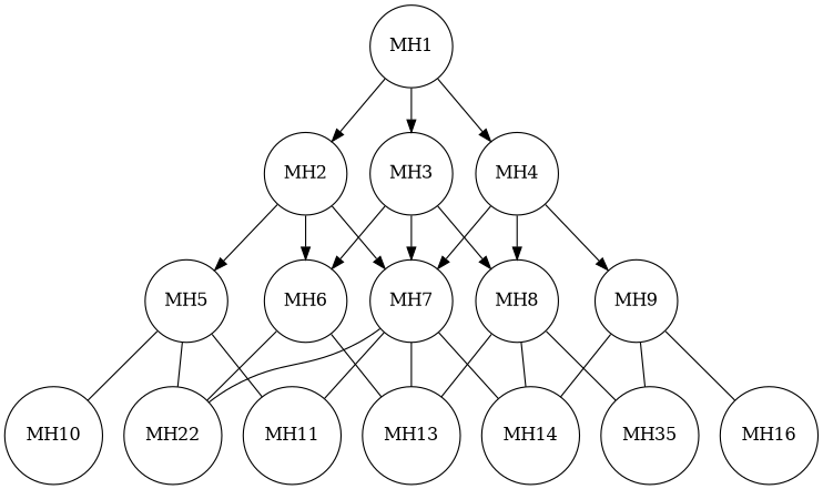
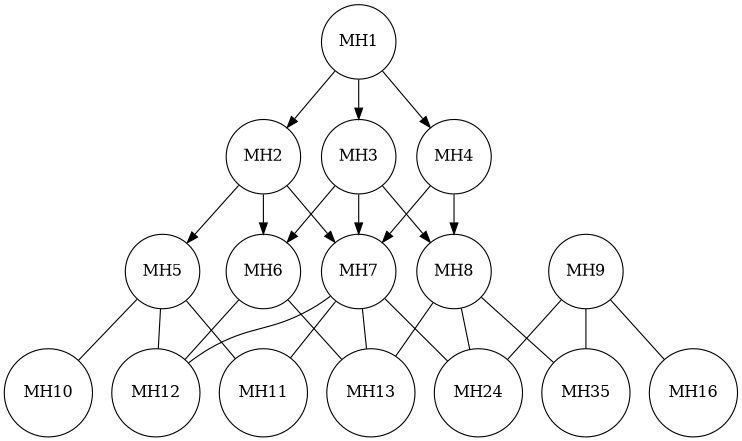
  digraph {
    node [color=black shape=circle]
    edge [dir=none]
    MH1
    MH2
    MH3
    MH4
    MH5
    MH6
    MH7
    MH8
    MH9
    MH10
    MH11
-   MH12 [label=MH22]
+   MH12
    MH13
-   MH14
+   MH14 [label=MH24]
    n15 [label=MH35]
    MH16
    MH1 -> MH2 [dir=""]
    MH1 -> MH3 [dir=""]
    MH1 -> MH4 [dir=""]
    MH2 -> MH5 [dir=""]
    MH2 -> MH6 [dir=""]
    MH2 -> MH7 [dir=""]
    MH3 -> MH6 [dir=""]
    MH3 -> MH7 [dir=""]
    MH3 -> MH8 [dir=""]
    MH4 -> MH7 [dir=""]
    MH4 -> MH8 [dir=""]
-   MH4 -> MH9 [dir=""]
    MH5 -> MH10
    MH5 -> MH11
    MH5 -> MH12
    MH6 -> MH12
    MH6 -> MH13
    MH7 -> MH11
    MH7 -> MH12
    MH7 -> MH13
    MH7 -> MH14
    MH8 -> MH13
    MH8 -> MH14
    MH8 -> n15
    MH9 -> MH14
    MH9 -> n15
    MH9 -> MH16
  }
